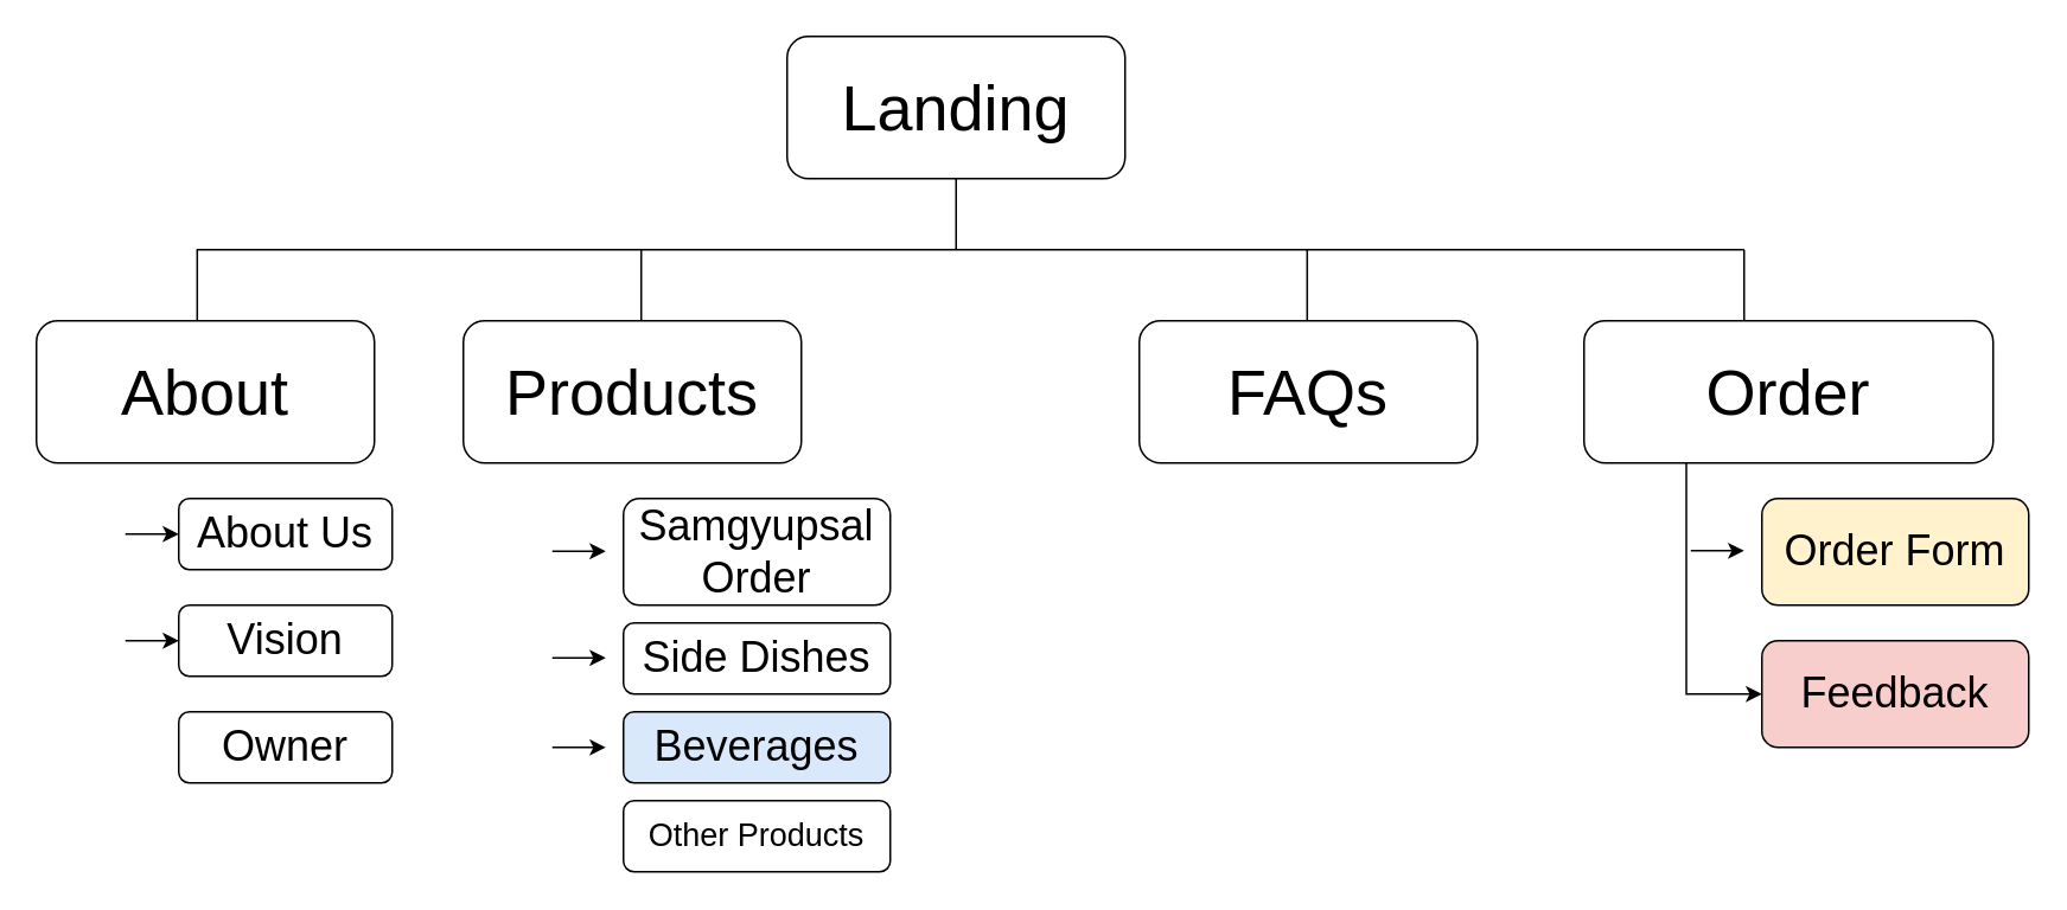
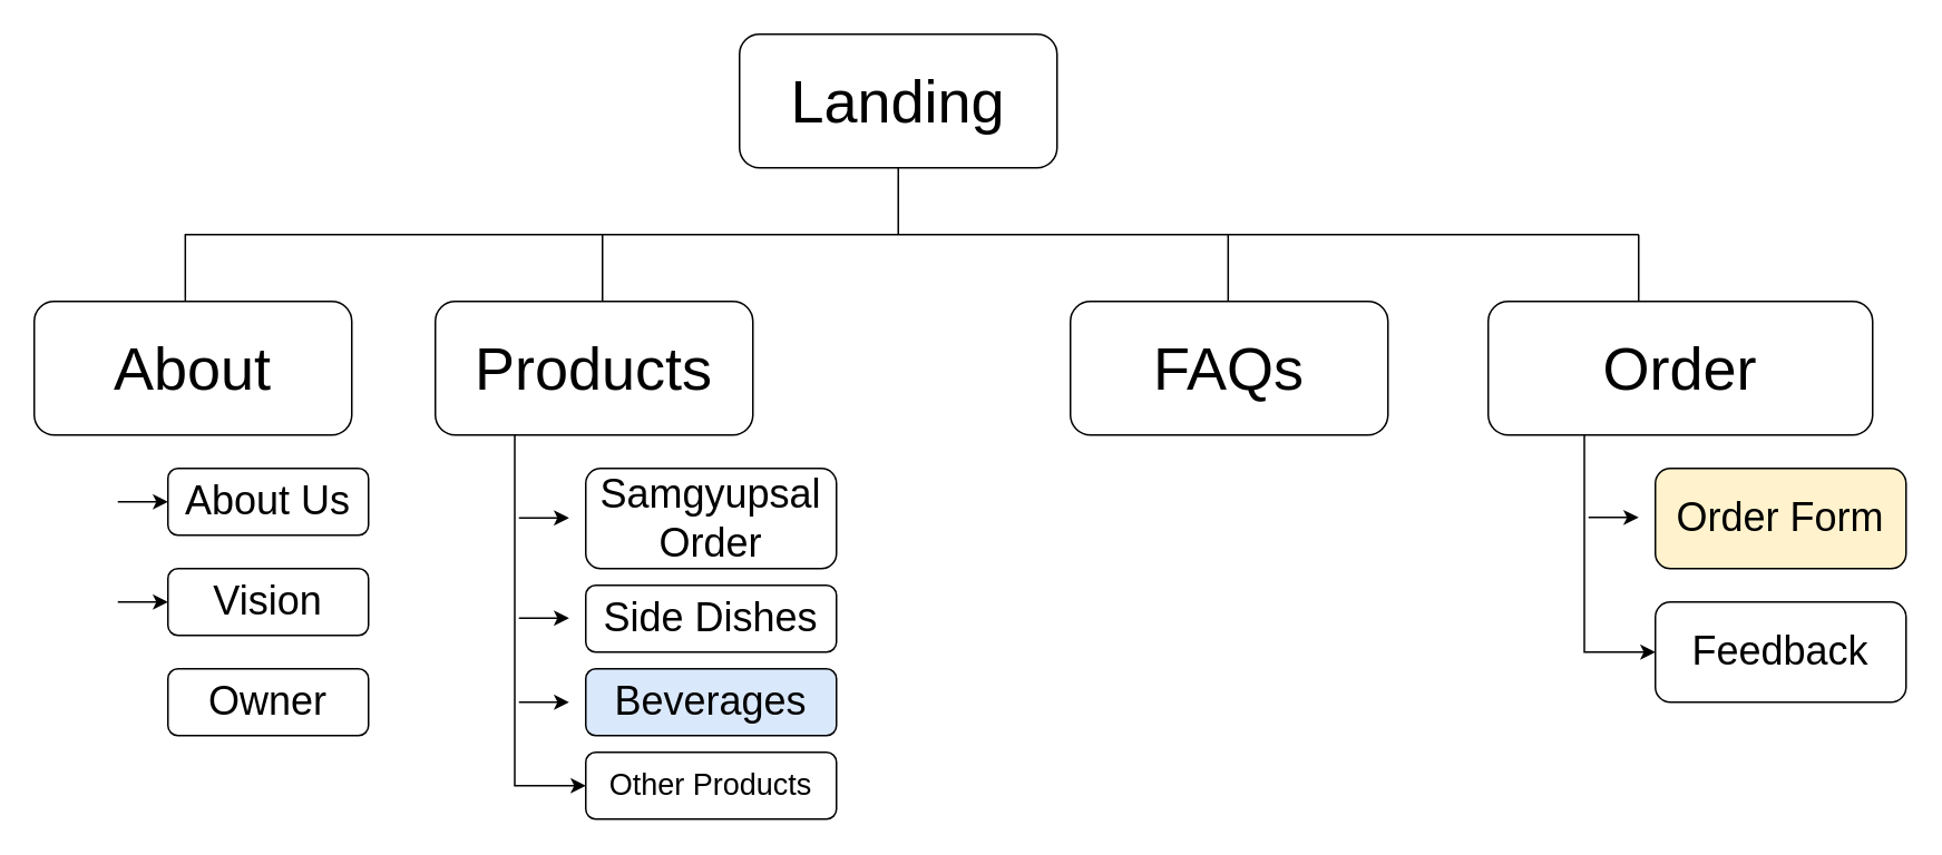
  <mxCell id="0" />
  <mxCell id="1" parent="0" />
  <mxCell id="2" value="&lt;font style=&quot;font-size: 36px&quot;&gt;Landing&lt;/font&gt;" style="rounded=1;whiteSpace=wrap;html=1;" vertex="1" parent="1"><mxGeometry x="442" y="20" width="190" height="80" as="geometry" /></mxCell>
  <mxCell id="3" value="&lt;font style=&quot;font-size: 36px&quot;&gt;About&lt;/font&gt;" style="rounded=1;whiteSpace=wrap;html=1;" vertex="1" parent="1"><mxGeometry x="20" y="180" width="190" height="80" as="geometry" /></mxCell>
+ <mxCell id="4" style="edgeStyle=orthogonalEdgeStyle;rounded=0;orthogonalLoop=1;jettySize=auto;html=1;exitX=0.25;exitY=1;exitDx=0;exitDy=0;entryX=0;entryY=0.5;entryDx=0;entryDy=0;fontSize=18;" edge="1" parent="1" source="5" target="21"><mxGeometry relative="1" as="geometry" /></mxCell>
  <mxCell id="5" value="&lt;span style=&quot;font-size: 36px&quot;&gt;Products&lt;/span&gt;" style="rounded=1;whiteSpace=wrap;html=1;" vertex="1" parent="1"><mxGeometry x="260" y="180" width="190" height="80" as="geometry" /></mxCell>
  <mxCell id="6" value="&lt;span style=&quot;font-size: 36px&quot;&gt;FAQs&lt;/span&gt;" style="rounded=1;whiteSpace=wrap;html=1;" vertex="1" parent="1"><mxGeometry x="640" y="180" width="190" height="80" as="geometry" /></mxCell>
  <mxCell id="7" style="edgeStyle=orthogonalEdgeStyle;rounded=0;orthogonalLoop=1;jettySize=auto;html=1;exitX=0.25;exitY=1;exitDx=0;exitDy=0;entryX=0;entryY=0.5;entryDx=0;entryDy=0;fontSize=18;" edge="1" parent="1" source="8" target="23"><mxGeometry relative="1" as="geometry" /></mxCell>
  <mxCell id="8" value="&lt;font style=&quot;font-size: 36px&quot;&gt;Order&lt;/font&gt;" style="rounded=1;whiteSpace=wrap;html=1;" vertex="1" parent="1"><mxGeometry x="890" y="180" width="230" height="80" as="geometry" /></mxCell>
  <mxCell id="9" value="" style="endArrow=none;html=1;rounded=0;fontSize=36;entryX=0.5;entryY=1;entryDx=0;entryDy=0;" edge="1" parent="1" target="2"><mxGeometry width="50" height="50" relative="1" as="geometry"><mxPoint x="537" y="140" as="sourcePoint" /><mxPoint x="570" y="110" as="targetPoint" /></mxGeometry></mxCell>
  <mxCell id="10" value="" style="endArrow=none;html=1;rounded=0;fontSize=36;" edge="1" parent="1"><mxGeometry width="50" height="50" relative="1" as="geometry"><mxPoint x="110" y="140" as="sourcePoint" /><mxPoint x="980" y="140" as="targetPoint" /></mxGeometry></mxCell>
  <mxCell id="11" value="" style="endArrow=none;html=1;rounded=0;fontSize=36;entryX=0.5;entryY=1;entryDx=0;entryDy=0;" edge="1" parent="1"><mxGeometry width="50" height="50" relative="1" as="geometry"><mxPoint x="110.38" y="180" as="sourcePoint" /><mxPoint x="110.38" y="140" as="targetPoint" /></mxGeometry></mxCell>
  <mxCell id="12" value="" style="endArrow=none;html=1;rounded=0;fontSize=36;entryX=0.5;entryY=1;entryDx=0;entryDy=0;" edge="1" parent="1"><mxGeometry width="50" height="50" relative="1" as="geometry"><mxPoint x="360" y="180" as="sourcePoint" /><mxPoint x="360" y="140" as="targetPoint" /></mxGeometry></mxCell>
  <mxCell id="13" value="" style="endArrow=none;html=1;rounded=0;fontSize=36;entryX=0.5;entryY=1;entryDx=0;entryDy=0;" edge="1" parent="1"><mxGeometry width="50" height="50" relative="1" as="geometry"><mxPoint x="734.37" y="180" as="sourcePoint" /><mxPoint x="734.37" y="140" as="targetPoint" /></mxGeometry></mxCell>
  <mxCell id="14" value="" style="endArrow=none;html=1;rounded=0;fontSize=36;entryX=0.5;entryY=1;entryDx=0;entryDy=0;" edge="1" parent="1"><mxGeometry width="50" height="50" relative="1" as="geometry"><mxPoint x="980" y="180" as="sourcePoint" /><mxPoint x="980" y="140" as="targetPoint" /></mxGeometry></mxCell>
  <mxCell id="15" value="&lt;font style=&quot;font-size: 24px&quot;&gt;About Us&lt;/font&gt;" style="rounded=1;whiteSpace=wrap;html=1;" vertex="1" parent="1"><mxGeometry x="100" y="280" width="120" height="40" as="geometry" /></mxCell>
  <mxCell id="16" value="&lt;span style=&quot;font-size: 24px&quot;&gt;Vision&lt;/span&gt;" style="rounded=1;whiteSpace=wrap;html=1;" vertex="1" parent="1"><mxGeometry x="100" y="340" width="120" height="40" as="geometry" /></mxCell>
  <mxCell id="17" value="&lt;span style=&quot;font-size: 24px&quot;&gt;Owner&lt;/span&gt;" style="rounded=1;whiteSpace=wrap;html=1;" vertex="1" parent="1"><mxGeometry x="100" y="400" width="120" height="40" as="geometry" /></mxCell>
  <mxCell id="18" value="&lt;font style=&quot;font-size: 24px&quot;&gt;Samgyupsal Order&lt;/font&gt;" style="rounded=1;whiteSpace=wrap;html=1;" vertex="1" parent="1"><mxGeometry x="350" y="280" width="150" height="60" as="geometry" /></mxCell>
  <mxCell id="19" value="&lt;font style=&quot;font-size: 24px&quot;&gt;Side Dishes&lt;/font&gt;" style="rounded=1;whiteSpace=wrap;html=1;" vertex="1" parent="1"><mxGeometry x="350" y="350" width="150" height="40" as="geometry" /></mxCell>
  <mxCell id="20" value="&lt;span style=&quot;font-size: 24px&quot;&gt;Beverages&lt;/span&gt;" style="rounded=1;whiteSpace=wrap;html=1;fillColor=#dae8fc;" vertex="1" parent="1"><mxGeometry x="350" y="400" width="150" height="40" as="geometry" /></mxCell>
  <mxCell id="21" value="&lt;font style=&quot;font-size: 18px&quot;&gt;Other Products&lt;/font&gt;" style="rounded=1;whiteSpace=wrap;html=1;" vertex="1" parent="1"><mxGeometry x="350" y="450" width="150" height="40" as="geometry" /></mxCell>
  <mxCell id="22" value="&lt;font style=&quot;font-size: 24px&quot;&gt;Order Form&lt;/font&gt;" style="rounded=1;whiteSpace=wrap;html=1;fillColor=#fff2cc;" vertex="1" parent="1"><mxGeometry x="990" y="280" width="150" height="60" as="geometry" /></mxCell>
- <mxCell id="23" value="&lt;span style=&quot;font-size: 24px&quot;&gt;Feedback&lt;/span&gt;" style="rounded=1;whiteSpace=wrap;html=1;fillColor=#f8cecc;" vertex="1" parent="1"><mxGeometry x="990" y="360" width="150" height="60" as="geometry" /></mxCell>
+ <mxCell id="23" value="&lt;span style=&quot;font-size: 24px&quot;&gt;Feedback&lt;/span&gt;" style="rounded=1;whiteSpace=wrap;html=1;" vertex="1" parent="1"><mxGeometry x="990" y="360" width="150" height="60" as="geometry" /></mxCell>
  <mxCell id="24" value="" style="endArrow=classic;html=1;rounded=0;fontSize=18;entryX=0;entryY=0.5;entryDx=0;entryDy=0;" edge="1" parent="1" target="16"><mxGeometry width="50" height="50" relative="1" as="geometry"><mxPoint x="70" y="360" as="sourcePoint" /><mxPoint x="30" y="380" as="targetPoint" /></mxGeometry></mxCell>
  <mxCell id="25" value="" style="endArrow=classic;html=1;rounded=0;fontSize=18;entryX=0;entryY=0.5;entryDx=0;entryDy=0;" edge="1" parent="1" target="15"><mxGeometry width="50" height="50" relative="1" as="geometry"><mxPoint x="70" y="300" as="sourcePoint" /><mxPoint x="110" y="370" as="targetPoint" /></mxGeometry></mxCell>
  <mxCell id="26" value="" style="endArrow=classic;html=1;rounded=0;fontSize=18;entryX=0;entryY=0.5;entryDx=0;entryDy=0;" edge="1" parent="1"><mxGeometry width="50" height="50" relative="1" as="geometry"><mxPoint x="310" y="420" as="sourcePoint" /><mxPoint x="340" y="420" as="targetPoint" /></mxGeometry></mxCell>
  <mxCell id="27" value="" style="endArrow=classic;html=1;rounded=0;fontSize=18;entryX=0;entryY=0.5;entryDx=0;entryDy=0;" edge="1" parent="1"><mxGeometry width="50" height="50" relative="1" as="geometry"><mxPoint x="310" y="369.64" as="sourcePoint" /><mxPoint x="340" y="369.64" as="targetPoint" /></mxGeometry></mxCell>
  <mxCell id="28" value="" style="endArrow=classic;html=1;rounded=0;fontSize=18;entryX=0;entryY=0.5;entryDx=0;entryDy=0;" edge="1" parent="1"><mxGeometry width="50" height="50" relative="1" as="geometry"><mxPoint x="310" y="309.64" as="sourcePoint" /><mxPoint x="340" y="309.64" as="targetPoint" /></mxGeometry></mxCell>
  <mxCell id="29" value="" style="endArrow=classic;html=1;rounded=0;fontSize=18;entryX=0;entryY=0.5;entryDx=0;entryDy=0;" edge="1" parent="1"><mxGeometry width="50" height="50" relative="1" as="geometry"><mxPoint x="950" y="309.38" as="sourcePoint" /><mxPoint x="980" y="309.38" as="targetPoint" /></mxGeometry></mxCell>
